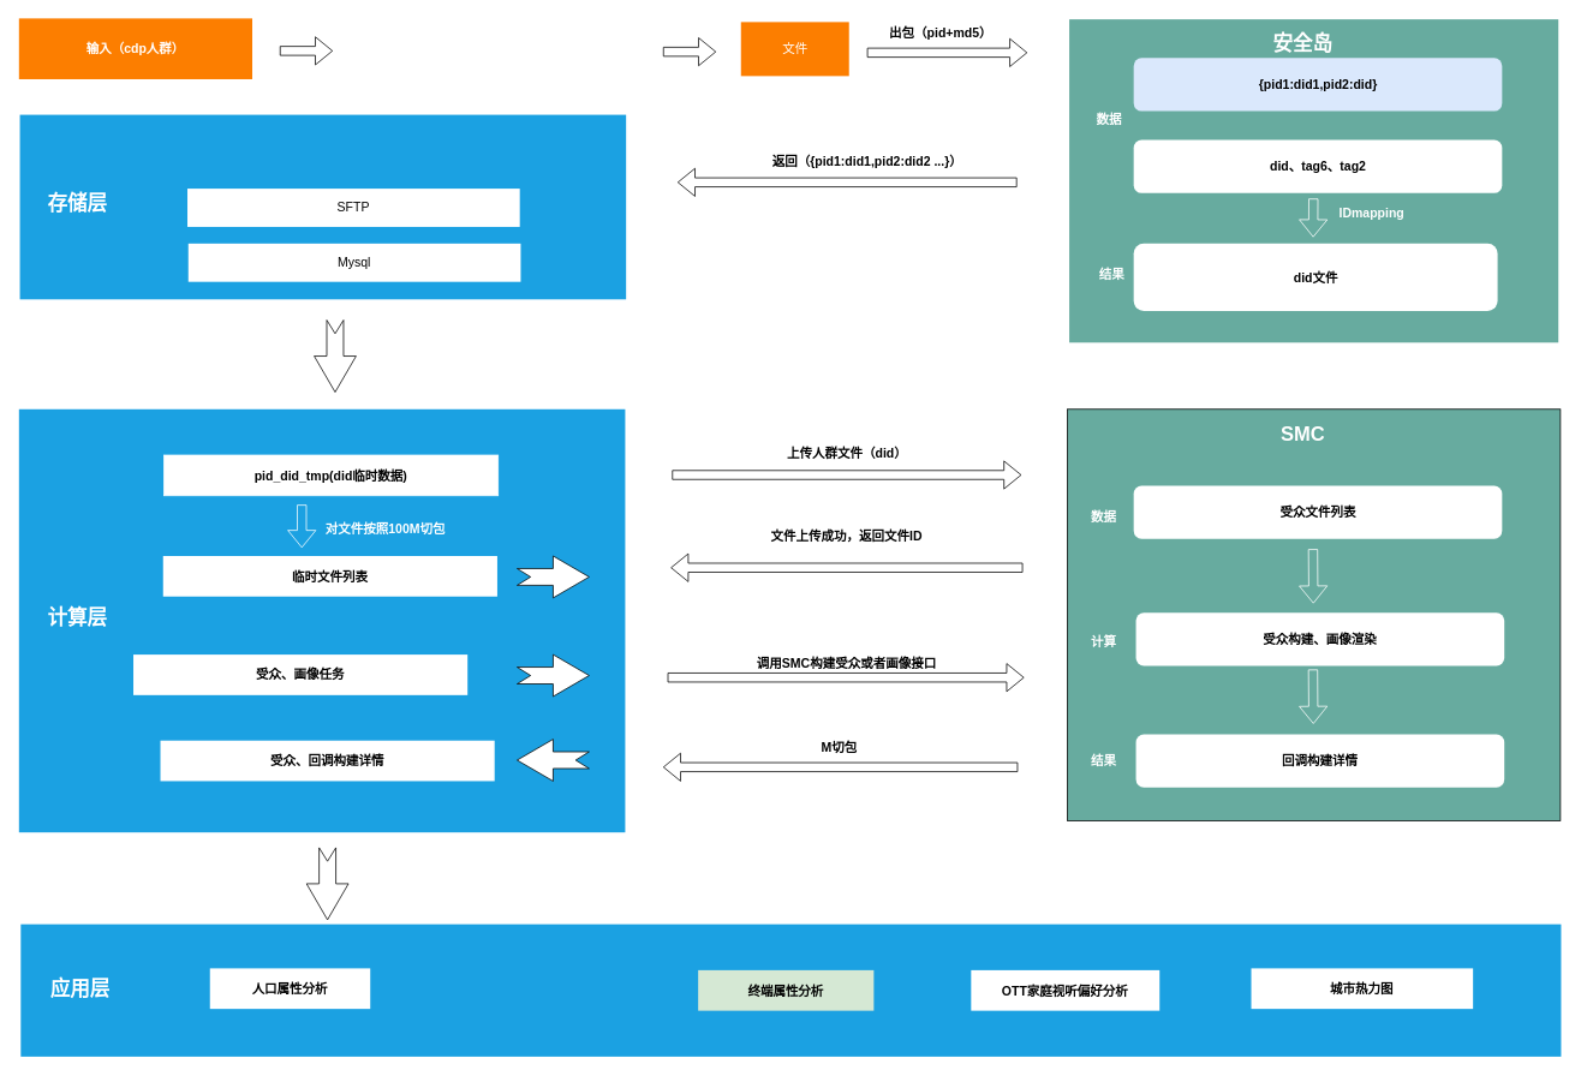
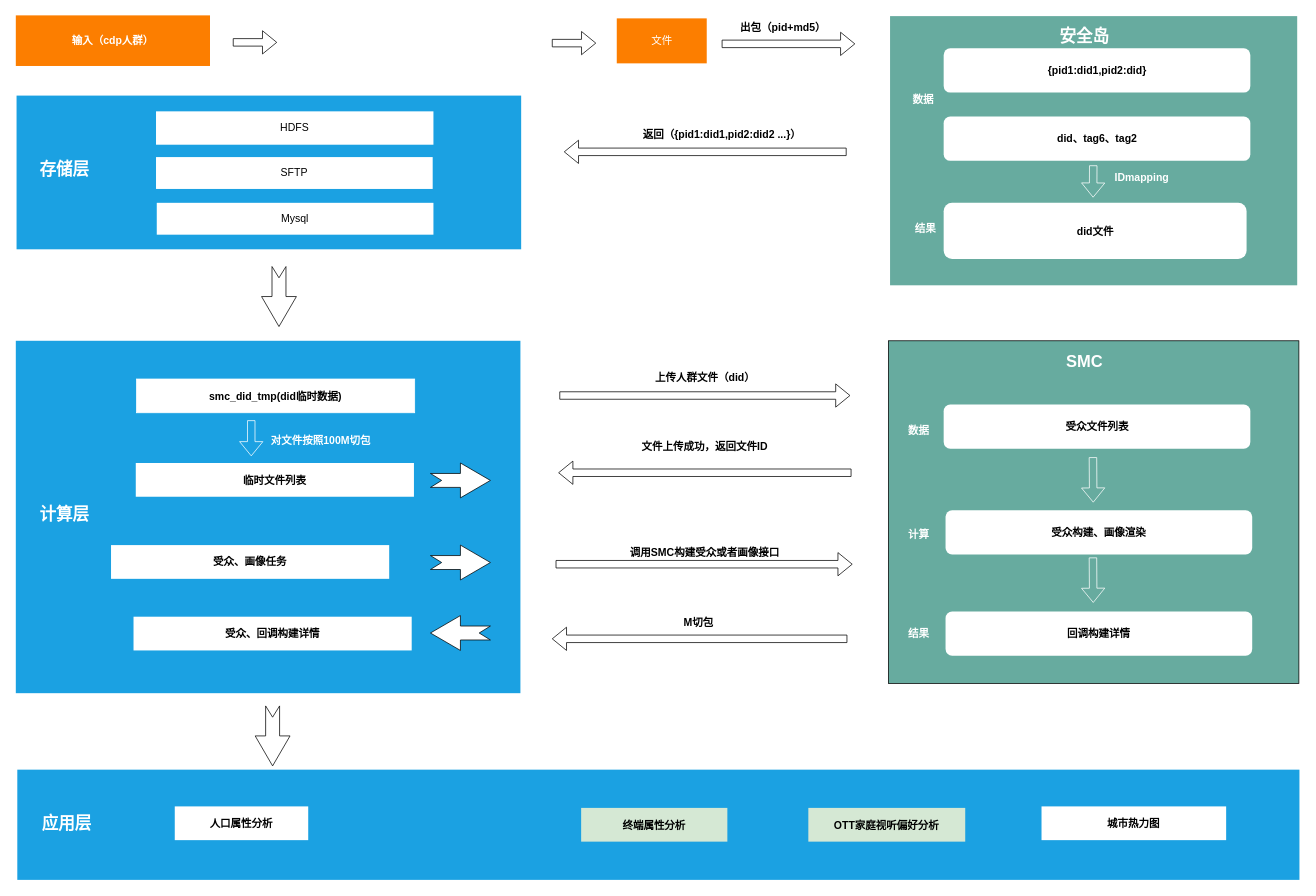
  <mxCell id="0" />
  <mxCell id="1" parent="0" />
  <mxCell id="2" value="出包（pid+md5）" style="text;html=1;strokeColor=none;fillColor=none;align=center;verticalAlign=middle;whiteSpace=wrap;rounded=0;fontStyle=1;fontSize=14;" parent="1" vertex="1"><mxGeometry x="971.5" y="23" width="143" height="28" as="geometry" /></mxCell>
  <mxCell id="3" value="" style="shape=flexArrow;endArrow=classic;html=1;rounded=0;" parent="1" edge="1"><mxGeometry width="50" height="50" relative="1" as="geometry"><mxPoint x="1128" y="202" as="sourcePoint" /><mxPoint x="751" y="202" as="targetPoint" /></mxGeometry></mxCell>
  <mxCell id="4" value="返回（{pid1:did1,pid2:did2 ...}）" style="text;html=1;strokeColor=none;fillColor=none;align=center;verticalAlign=middle;whiteSpace=wrap;rounded=0;fontStyle=1;fontSize=14;" parent="1" vertex="1"><mxGeometry x="851" y="164.5" width="222" height="28" as="geometry" /></mxCell>
  <mxCell id="5" value="" style="rounded=0;whiteSpace=wrap;html=1;labelPosition=center;verticalLabelPosition=top;align=center;verticalAlign=bottom;fillColor=#67AB9F;" parent="1" vertex="1"><mxGeometry x="1183.75" y="454" width="547.5" height="457" as="geometry" /></mxCell>
  <mxCell id="6" value="" style="rounded=0;whiteSpace=wrap;html=1;fontSize=15;fontColor=#ffffff;fillColor=#1ba1e2;labelBackgroundColor=#33FFFF;strokeColor=none;" vertex="1" parent="1"><mxGeometry x="21" y="127" width="673" height="205" as="geometry" /></mxCell>
  <mxCell id="7" value="&lt;font style=&quot;font-size: 22px;&quot;&gt;存储层&lt;/font&gt;" style="text;html=1;strokeColor=none;fillColor=none;align=center;verticalAlign=middle;whiteSpace=wrap;rounded=0;fontSize=22;fontColor=#FFFFFF;fontStyle=1" vertex="1" parent="1"><mxGeometry x="36" y="212" width="98" height="30" as="geometry" /></mxCell>
  <mxCell id="8" value="&lt;span style=&quot;color: rgba(0, 0, 0, 0); font-family: monospace; font-size: 0px; text-align: start; background-color: rgb(251, 251, 251);&quot;&gt;%3CmxGraphModel%3E%3Croot%3E%3CmxCell%20id%3D%220%22%2F%3E%3CmxCell%20id%3D%221%22%20parent%3D%220%22%2F%3E%3CmxCell%20id%3D%222%22%20value%3D%22%26lt%3Bfont%20color%3D%26quot%3B%23000000%26quot%3B%20style%3D%26quot%3Bfont-size%3A%2013px%3B%26quot%3B%26gt%3B%E6%95%B0%E6%8D%AE%E5%AD%98%E5%82%A8%26lt%3B%2Ffont%26gt%3B%22%20style%3D%22text%3Bhtml%3D1%3BstrokeColor%3Dnone%3BfillColor%3Dnone%3Balign%3Dcenter%3BverticalAlign%3Dmiddle%3BwhiteSpace%3Dwrap%3Brounded%3D0%3BfontSize%3D13%3BfontColor%3D%23FFFFFF%3B%22%20vertex%3D%221%22%20parent%3D%221%22%3E%3CmxGeometry%20x%3D%22235%22%20y%3D%22165%22%20width%3D%2260%22%20height%3D%2230%22%20as%3D%22geometry%22%2F%3E%3C%2FmxCell%3E%3C%2Froot%3E%3C%2FmxGraphModel%3E&lt;/span&gt;" style="rounded=0;whiteSpace=wrap;html=1;fontSize=15;fontColor=#FFFFFF;fillColor=#1BA1E2;labelBackgroundColor=#33FFFF;strokeColor=none;" vertex="1" parent="1"><mxGeometry x="20" y="454" width="673" height="470" as="geometry" /></mxCell>
  <mxCell id="9" value="输入（cdp人群）" style="rounded=0;whiteSpace=wrap;html=1;fillColor=#FC7E00;fontSize=14;fontStyle=1;fontColor=#FFFFFF;strokeColor=none;" vertex="1" parent="1"><mxGeometry x="20" y="20" width="259" height="67.5" as="geometry" /></mxCell>
  <mxCell id="10" value="文件" style="rounded=0;whiteSpace=wrap;html=1;fillColor=#FC7E00;fontColor=#FFFFFF;strokeColor=none;fontSize=14;" vertex="1" parent="1"><mxGeometry x="821.5" y="24" width="120" height="60" as="geometry" /></mxCell>
  <mxCell id="11" value="" style="shape=flexArrow;endArrow=classic;html=1;rounded=0;" edge="1" parent="1"><mxGeometry width="50" height="50" relative="1" as="geometry"><mxPoint x="735" y="57" as="sourcePoint" /><mxPoint x="794" y="57" as="targetPoint" /></mxGeometry></mxCell>
  <mxCell id="12" value="" style="shape=flexArrow;endArrow=classic;html=1;rounded=0;" edge="1" parent="1"><mxGeometry width="50" height="50" relative="1" as="geometry"><mxPoint x="961.5" y="58" as="sourcePoint" /><mxPoint x="1139.5" y="58" as="targetPoint" /></mxGeometry></mxCell>
  <mxCell id="13" value="对文件按照100M切包" style="text;html=1;strokeColor=none;fillColor=none;align=center;verticalAlign=middle;whiteSpace=wrap;rounded=0;fontSize=14;fontStyle=1;fontColor=#FFFFFF;" vertex="1" parent="1"><mxGeometry x="354" y="573" width="146" height="27" as="geometry" /></mxCell>
  <mxCell id="14" value="" style="shape=flexArrow;endArrow=classic;html=1;rounded=0;" edge="1" parent="1"><mxGeometry width="50" height="50" relative="1" as="geometry"><mxPoint x="745" y="527" as="sourcePoint" /><mxPoint x="1133" y="527" as="targetPoint" /></mxGeometry></mxCell>
  <mxCell id="15" value="上传人群文件（did）" style="text;html=1;strokeColor=none;fillColor=none;align=center;verticalAlign=middle;whiteSpace=wrap;rounded=0;fontStyle=1;fontSize=14;" vertex="1" parent="1"><mxGeometry x="867.5" y="489" width="143" height="28" as="geometry" /></mxCell>
+ <mxCell id="16" value="HDFS" style="rounded=0;whiteSpace=wrap;html=1;fillColor=#FFFFFF;strokeColor=none;fontSize=14;" vertex="1" parent="1"><mxGeometry x="207" y="148" width="370" height="44.5" as="geometry" /></mxCell>
  <mxCell id="17" value="SFTP" style="rounded=0;whiteSpace=wrap;html=1;fillColor=#FFFFFF;strokeColor=none;fontSize=14;" vertex="1" parent="1"><mxGeometry x="207" y="209" width="369" height="42.5" as="geometry" /></mxCell>
  <mxCell id="18" value="" style="shape=flexArrow;endArrow=classic;html=1;rounded=0;" edge="1" parent="1"><mxGeometry width="50" height="50" relative="1" as="geometry"><mxPoint x="1134.5" y="630" as="sourcePoint" /><mxPoint x="743.5" y="630" as="targetPoint" /></mxGeometry></mxCell>
  <mxCell id="19" value="文件上传成功，返回文件ID" style="text;html=1;strokeColor=none;fillColor=none;align=center;verticalAlign=middle;whiteSpace=wrap;rounded=0;fontSize=14;fontStyle=1" vertex="1" parent="1"><mxGeometry x="844" y="580" width="190" height="30" as="geometry" /></mxCell>
  <mxCell id="20" value="" style="shape=flexArrow;endArrow=classic;html=1;rounded=0;" edge="1" parent="1"><mxGeometry width="50" height="50" relative="1" as="geometry"><mxPoint x="740" y="752" as="sourcePoint" /><mxPoint x="1136" y="752" as="targetPoint" /></mxGeometry></mxCell>
  <mxCell id="21" value="调用SMC构建受众或者画像接口" style="text;html=1;strokeColor=none;fillColor=none;align=center;verticalAlign=middle;whiteSpace=wrap;rounded=0;fontStyle=1;fontSize=14;" vertex="1" parent="1"><mxGeometry x="831" y="722" width="216" height="30" as="geometry" /></mxCell>
  <mxCell id="22" value="" style="shape=flexArrow;endArrow=classic;html=1;rounded=0;" edge="1" parent="1"><mxGeometry width="50" height="50" relative="1" as="geometry"><mxPoint x="1129" y="851.5" as="sourcePoint" /><mxPoint x="735" y="851.5" as="targetPoint" /></mxGeometry></mxCell>
  <mxCell id="23" value="M切包" style="text;html=1;strokeColor=none;fillColor=none;align=center;verticalAlign=middle;whiteSpace=wrap;rounded=0;fontStyle=1;fontSize=14;" vertex="1" parent="1"><mxGeometry x="879" y="815" width="104" height="30" as="geometry" /></mxCell>
  <mxCell id="24" value="" style="rounded=0;whiteSpace=wrap;html=1;fillColor=#67AB9F;strokeColor=none;strokeWidth=3;" vertex="1" parent="1"><mxGeometry x="1186" y="21" width="543" height="359" as="geometry" /></mxCell>
  <mxCell id="25" value="&lt;font color=&quot;#000000&quot;&gt;&lt;b&gt;did、tag6、tag2&lt;/b&gt;&lt;/font&gt;" style="rounded=1;whiteSpace=wrap;html=1;fillColor=#FFFFFF;strokeColor=none;fontColor=#ffffff;fontSize=14;" vertex="1" parent="1"><mxGeometry x="1257.5" y="155" width="409" height="59" as="geometry" /></mxCell>
  <mxCell id="26" value="&lt;font color=&quot;#000000&quot;&gt;&lt;b&gt;did文件&lt;/b&gt;&lt;/font&gt;" style="rounded=1;whiteSpace=wrap;html=1;fillColor=#FFFFFF;strokeColor=none;fontColor=#ffffff;fontSize=14;" vertex="1" parent="1"><mxGeometry x="1257.5" y="270" width="404" height="75" as="geometry" /></mxCell>
  <mxCell id="27" value="&lt;font color=&quot;#ffffff&quot;&gt;数据&lt;/font&gt;" style="text;html=1;strokeColor=none;fillColor=none;align=center;verticalAlign=middle;whiteSpace=wrap;rounded=0;fontSize=14;fontStyle=1" vertex="1" parent="1"><mxGeometry x="1181" y="118" width="98.5" height="30" as="geometry" /></mxCell>
  <mxCell id="28" value="&lt;font color=&quot;#ffffff&quot;&gt;结果&lt;/font&gt;" style="text;html=1;strokeColor=none;fillColor=none;align=center;verticalAlign=middle;whiteSpace=wrap;rounded=0;fontSize=14;fontStyle=1" vertex="1" parent="1"><mxGeometry x="1183.75" y="286" width="98.5" height="35" as="geometry" /></mxCell>
  <mxCell id="29" value="&lt;font color=&quot;#ffffff&quot; style=&quot;font-size: 22px;&quot;&gt;安全岛&lt;/font&gt;" style="text;html=1;strokeColor=none;fillColor=none;align=center;verticalAlign=middle;whiteSpace=wrap;rounded=0;fontSize=14;fontStyle=1;fontColor=#000000;" vertex="1" parent="1"><mxGeometry x="1395.5" y="34" width="98.5" height="30" as="geometry" /></mxCell>
  <mxCell id="30" value="" style="shape=flexArrow;endArrow=classic;html=1;rounded=0;strokeColor=#FFFFFF;" edge="1" parent="1"><mxGeometry width="50" height="50" relative="1" as="geometry"><mxPoint x="1457" y="220" as="sourcePoint" /><mxPoint x="1456.79" y="263" as="targetPoint" /></mxGeometry></mxCell>
  <mxCell id="31" value="IDmapping" style="text;html=1;strokeColor=none;fillColor=none;align=center;verticalAlign=middle;whiteSpace=wrap;rounded=0;fontColor=#FFFFFF;fontSize=14;fontStyle=1" vertex="1" parent="1"><mxGeometry x="1492" y="221.5" width="60" height="30" as="geometry" /></mxCell>
  <mxCell id="32" value="" style="shape=flexArrow;endArrow=classic;html=1;rounded=0;" edge="1" parent="1"><mxGeometry width="50" height="50" relative="1" as="geometry"><mxPoint x="309.5" y="56" as="sourcePoint" /><mxPoint x="368.5" y="56" as="targetPoint" /></mxGeometry></mxCell>
  <mxCell id="33" value="&lt;font style=&quot;font-size: 22px;&quot;&gt;计算层&lt;/font&gt;" style="text;html=1;strokeColor=none;fillColor=none;align=center;verticalAlign=middle;whiteSpace=wrap;rounded=0;fontSize=22;fontColor=#FFFFFF;fontStyle=1" vertex="1" parent="1"><mxGeometry x="36" y="671" width="98" height="30" as="geometry" /></mxCell>
  <mxCell id="34" value="Mysql" style="rounded=0;whiteSpace=wrap;html=1;fillColor=#FFFFFF;strokeColor=none;fontSize=14;" vertex="1" parent="1"><mxGeometry x="208" y="270" width="369" height="42.5" as="geometry" /></mxCell>
- <mxCell id="35" value="pid_did_tmp(did临时数据)" style="rounded=0;whiteSpace=wrap;html=1;fillColor=#FFFFFF;strokeColor=#FFFFFF;fontSize=14;fontStyle=1" vertex="1" parent="1"><mxGeometry x="181" y="505" width="371" height="45" as="geometry" /></mxCell>
+ <mxCell id="35" value="smc_did_tmp(did临时数据)" style="rounded=0;whiteSpace=wrap;html=1;fillColor=#FFFFFF;strokeColor=#FFFFFF;fontSize=14;fontStyle=1" vertex="1" parent="1"><mxGeometry x="181" y="505" width="371" height="45" as="geometry" /></mxCell>
  <mxCell id="36" value="" style="shape=flexArrow;endArrow=classic;html=1;rounded=0;strokeColor=#FFFFFF;" edge="1" parent="1"><mxGeometry width="50" height="50" relative="1" as="geometry"><mxPoint x="334" y="560" as="sourcePoint" /><mxPoint x="334" y="608" as="targetPoint" /></mxGeometry></mxCell>
  <mxCell id="37" value="临时文件列表" style="rounded=0;whiteSpace=wrap;html=1;fillColor=#FFFFFF;strokeColor=none;fontSize=14;fontStyle=1" vertex="1" parent="1"><mxGeometry x="180" y="617" width="371" height="45" as="geometry" /></mxCell>
  <mxCell id="38" value="&lt;font color=&quot;#ffffff&quot; style=&quot;font-size: 22px;&quot;&gt;SMC&lt;/font&gt;" style="text;html=1;strokeColor=none;fillColor=none;align=center;verticalAlign=middle;whiteSpace=wrap;rounded=0;fontSize=14;fontStyle=1;fontColor=#000000;" vertex="1" parent="1"><mxGeometry x="1395.5" y="468" width="98.5" height="30" as="geometry" /></mxCell>
  <mxCell id="39" value="" style="html=1;shadow=0;dashed=0;align=center;verticalAlign=middle;shape=mxgraph.arrows2.arrow;dy=0.6;dx=40;notch=15;" vertex="1" parent="1"><mxGeometry x="573" y="617" width="80" height="46.5" as="geometry" /></mxCell>
  <mxCell id="40" value="x" style="rounded=0;whiteSpace=wrap;html=1;fontSize=15;fontColor=#ffffff;fillColor=#1ba1e2;labelBackgroundColor=#33FFFF;strokeColor=none;" vertex="1" parent="1"><mxGeometry x="22" y="1026" width="1710" height="147" as="geometry" /></mxCell>
  <mxCell id="41" value="&lt;font style=&quot;font-size: 22px;&quot;&gt;应用层&lt;/font&gt;" style="text;html=1;strokeColor=none;fillColor=none;align=center;verticalAlign=middle;whiteSpace=wrap;rounded=0;fontSize=22;fontColor=#FFFFFF;fontStyle=1" vertex="1" parent="1"><mxGeometry x="39" y="1082.5" width="98" height="30" as="geometry" /></mxCell>
  <mxCell id="42" value="" style="html=1;shadow=0;dashed=0;align=center;verticalAlign=middle;shape=mxgraph.arrows2.arrow;dy=0.6;dx=40;notch=15;rotation=-180;direction=north;" vertex="1" parent="1"><mxGeometry x="347.75" y="355" width="46.5" height="80" as="geometry" /></mxCell>
  <mxCell id="43" value="受众、画像任务" style="rounded=0;whiteSpace=wrap;html=1;fillColor=#FFFFFF;strokeColor=none;fontSize=14;fontStyle=1" vertex="1" parent="1"><mxGeometry x="147" y="726.5" width="371" height="45" as="geometry" /></mxCell>
  <mxCell id="44" value="受众、回调构建详情" style="rounded=0;whiteSpace=wrap;html=1;fillColor=#FFFFFF;strokeColor=none;fontSize=14;fontStyle=1" vertex="1" parent="1"><mxGeometry x="177" y="822" width="371" height="45" as="geometry" /></mxCell>
  <mxCell id="45" value="" style="html=1;shadow=0;dashed=0;align=center;verticalAlign=middle;shape=mxgraph.arrows2.arrow;dy=0.6;dx=40;notch=15;" vertex="1" parent="1"><mxGeometry x="573" y="726.5" width="80" height="46.5" as="geometry" /></mxCell>
  <mxCell id="46" value="" style="html=1;shadow=0;dashed=0;align=center;verticalAlign=middle;shape=mxgraph.arrows2.arrow;dy=0.6;dx=40;notch=15;rotation=-180;" vertex="1" parent="1"><mxGeometry x="573" y="820.5" width="80" height="46.5" as="geometry" /></mxCell>
  <mxCell id="47" value="&lt;font color=&quot;#000000&quot;&gt;&lt;b&gt;受众文件列表&lt;/b&gt;&lt;/font&gt;" style="rounded=1;whiteSpace=wrap;html=1;fillColor=#FFFFFF;strokeColor=none;fontColor=#ffffff;fontSize=14;" vertex="1" parent="1"><mxGeometry x="1257.5" y="539" width="409" height="59" as="geometry" /></mxCell>
  <mxCell id="48" value="&lt;font color=&quot;#000000&quot;&gt;&lt;b&gt;受众构建、画像渲染&lt;/b&gt;&lt;/font&gt;" style="rounded=1;whiteSpace=wrap;html=1;fillColor=#FFFFFF;strokeColor=none;fontColor=#ffffff;fontSize=14;" vertex="1" parent="1"><mxGeometry x="1260" y="680" width="409" height="59" as="geometry" /></mxCell>
  <mxCell id="49" value="&lt;font color=&quot;#ffffff&quot;&gt;数据&lt;/font&gt;" style="text;html=1;strokeColor=none;fillColor=none;align=center;verticalAlign=middle;whiteSpace=wrap;rounded=0;fontSize=14;fontStyle=1" vertex="1" parent="1"><mxGeometry x="1175" y="559" width="98.5" height="30" as="geometry" /></mxCell>
  <mxCell id="50" value="&lt;font color=&quot;#ffffff&quot;&gt;计算&lt;/font&gt;" style="text;html=1;strokeColor=none;fillColor=none;align=center;verticalAlign=middle;whiteSpace=wrap;rounded=0;fontSize=14;fontStyle=1" vertex="1" parent="1"><mxGeometry x="1175" y="696.5" width="98.5" height="30" as="geometry" /></mxCell>
  <mxCell id="51" value="" style="shape=flexArrow;endArrow=classic;html=1;rounded=0;strokeColor=#FFFFFF;" edge="1" parent="1"><mxGeometry width="50" height="50" relative="1" as="geometry"><mxPoint x="1456.59" y="609.25" as="sourcePoint" /><mxPoint x="1457" y="669.75" as="targetPoint" /></mxGeometry></mxCell>
  <mxCell id="52" value="&lt;font color=&quot;#000000&quot;&gt;&lt;b&gt;回调构建详情&lt;/b&gt;&lt;/font&gt;" style="rounded=1;whiteSpace=wrap;html=1;fillColor=#FFFFFF;strokeColor=none;fontColor=#ffffff;fontSize=14;" vertex="1" parent="1"><mxGeometry x="1260" y="815" width="409" height="59" as="geometry" /></mxCell>
  <mxCell id="53" value="&lt;font color=&quot;#ffffff&quot;&gt;结果&lt;/font&gt;" style="text;html=1;strokeColor=none;fillColor=none;align=center;verticalAlign=middle;whiteSpace=wrap;rounded=0;fontSize=14;fontStyle=1" vertex="1" parent="1"><mxGeometry x="1175" y="829.5" width="98.5" height="30" as="geometry" /></mxCell>
  <mxCell id="54" value="" style="shape=flexArrow;endArrow=classic;html=1;rounded=0;strokeColor=#FFFFFF;" edge="1" parent="1"><mxGeometry width="50" height="50" relative="1" as="geometry"><mxPoint x="1456.59" y="743" as="sourcePoint" /><mxPoint x="1457" y="803.5" as="targetPoint" /></mxGeometry></mxCell>
  <mxCell id="55" value="人口属性分析" style="rounded=0;whiteSpace=wrap;html=1;fillColor=#FFFFFF;strokeColor=none;fontSize=14;fontStyle=1" vertex="1" parent="1"><mxGeometry x="232" y="1075" width="178" height="45" as="geometry" /></mxCell>
  <mxCell id="56" value="终端属性分析" style="rounded=0;whiteSpace=wrap;html=1;fillColor=#d5e8d4;strokeColor=none;fontSize=14;fontStyle=1;" vertex="1" parent="1"><mxGeometry x="774" y="1077" width="195" height="45" as="geometry" /></mxCell>
- <mxCell id="57" value="OTT家庭视听偏好分析" style="rounded=0;whiteSpace=wrap;html=1;fillColor=#FFFFFF;strokeColor=none;fontSize=14;fontStyle=1" vertex="1" parent="1"><mxGeometry x="1077" y="1077" width="209.25" height="45" as="geometry" /></mxCell>
+ <mxCell id="57" value="OTT家庭视听偏好分析" style="rounded=0;whiteSpace=wrap;html=1;fillColor=#d5e8d4;strokeColor=none;fontSize=14;fontStyle=1;" vertex="1" parent="1"><mxGeometry x="1077" y="1077" width="209.25" height="45" as="geometry" /></mxCell>
  <mxCell id="58" value="城市热力图" style="rounded=0;whiteSpace=wrap;html=1;fillColor=#FFFFFF;strokeColor=none;fontSize=14;fontStyle=1" vertex="1" parent="1"><mxGeometry x="1388" y="1075" width="246.25" height="45" as="geometry" /></mxCell>
  <mxCell id="59" value="" style="html=1;shadow=0;dashed=0;align=center;verticalAlign=middle;shape=mxgraph.arrows2.arrow;dy=0.6;dx=40;notch=15;rotation=-180;direction=north;" vertex="1" parent="1"><mxGeometry x="339.25" y="941" width="46.5" height="80" as="geometry" /></mxCell>
- <mxCell id="60" value="&lt;font color=&quot;#000000&quot;&gt;&lt;b&gt;{pid1:did1,pid2:did}&lt;/b&gt;&lt;/font&gt;" style="rounded=1;whiteSpace=wrap;html=1;fillColor=#dae8fc;strokeColor=none;fontColor=#ffffff;fontSize=14;" vertex="1" parent="1"><mxGeometry x="1257.5" y="64" width="409" height="59" as="geometry" /></mxCell>
+ <mxCell id="60" value="&lt;font color=&quot;#000000&quot;&gt;&lt;b&gt;{pid1:did1,pid2:did}&lt;/b&gt;&lt;/font&gt;" style="rounded=1;whiteSpace=wrap;html=1;fillColor=#FFFFFF;strokeColor=none;fontColor=#ffffff;fontSize=14;" vertex="1" parent="1"><mxGeometry x="1257.5" y="64" width="409" height="59" as="geometry" /></mxCell>
